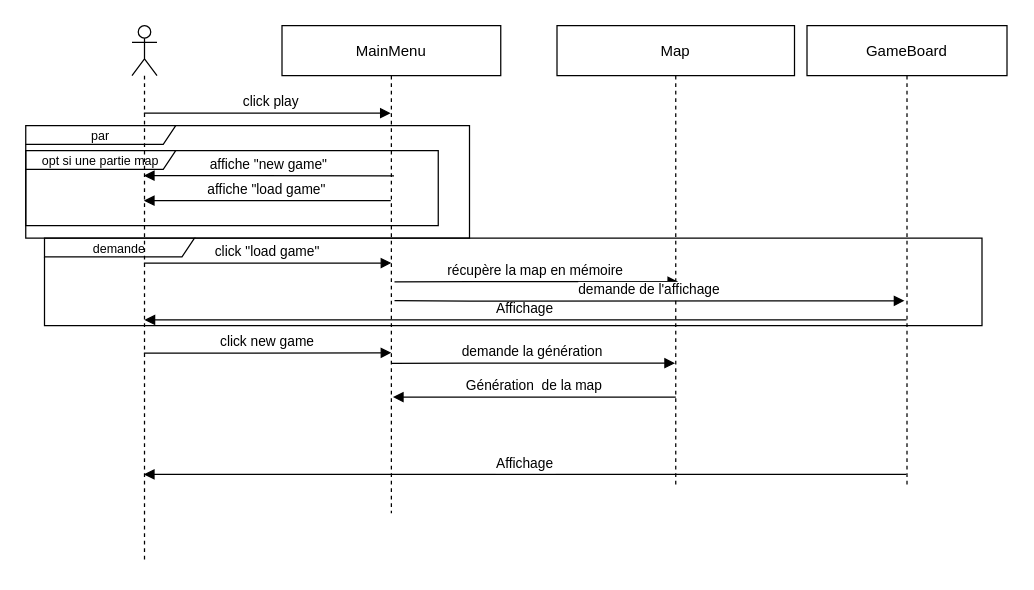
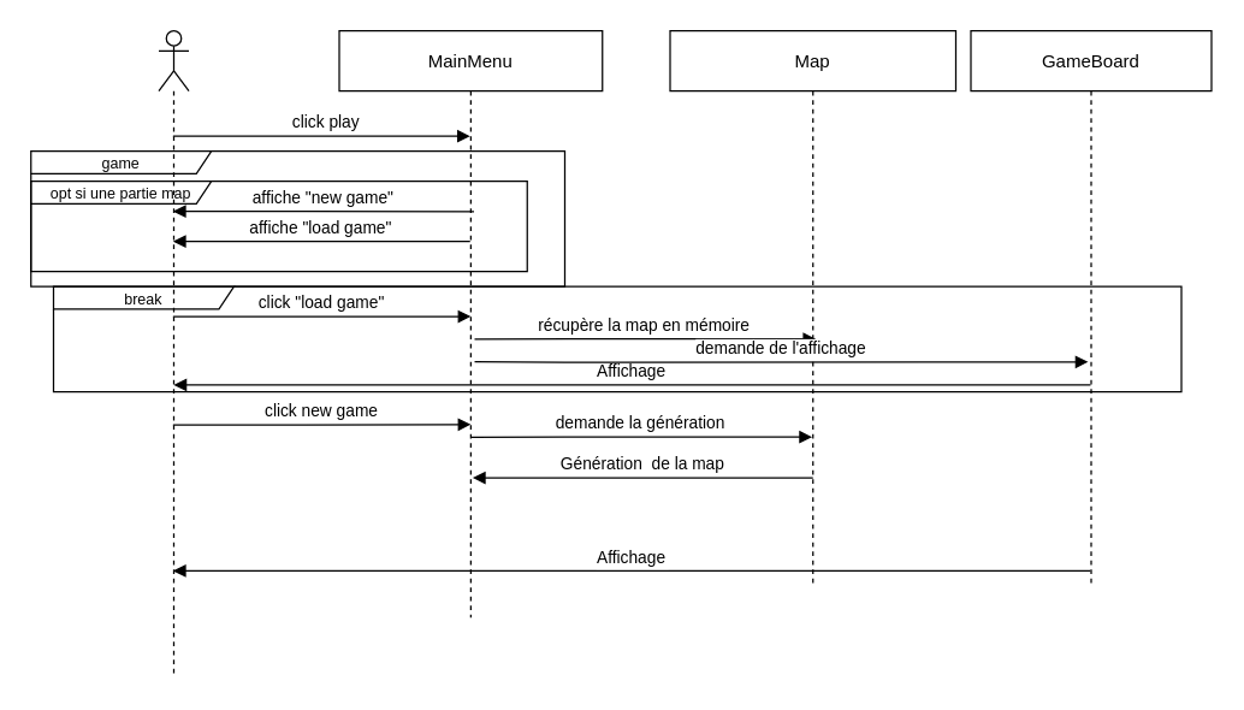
  <mxCell id="0" />
  <mxCell id="1" parent="0" />
  <mxCell id="2" value="MainMenu" style="shape=umlLifeline;perimeter=lifelinePerimeter;container=1;collapsible=0;recursiveResize=0;rounded=0;shadow=0;strokeWidth=1;" parent="1" vertex="1"><mxGeometry x="225" y="20" width="175" height="390" as="geometry" /></mxCell>
  <mxCell id="3" value="click play" style="verticalAlign=bottom;endArrow=block;shadow=0;strokeWidth=1;" parent="1" source="5" target="2" edge="1"><mxGeometry x="0.029" relative="1" as="geometry"><mxPoint x="120" y="100" as="sourcePoint" /><mxPoint x="290" y="100" as="targetPoint" /><Array as="points"><mxPoint x="135" y="90" /></Array><mxPoint as="offset" /></mxGeometry></mxCell>
  <mxCell id="4" value="affiche &quot;new game&quot;" style="verticalAlign=bottom;endArrow=block;shadow=0;strokeWidth=1;exitX=0.512;exitY=0.308;exitDx=0;exitDy=0;exitPerimeter=0;" parent="1" source="2" target="5" edge="1"><mxGeometry relative="1" as="geometry"><mxPoint x="290" y="140" as="sourcePoint" /><mxPoint x="125" y="140" as="targetPoint" /><Array as="points"><mxPoint x="155" y="140" /></Array></mxGeometry></mxCell>
  <mxCell id="5" value="" style="shape=umlLifeline;participant=umlActor;perimeter=lifelinePerimeter;whiteSpace=wrap;html=1;container=1;collapsible=0;recursiveResize=0;verticalAlign=top;spacingTop=36;outlineConnect=0;" vertex="1" parent="1"><mxGeometry x="105" y="20" width="20" height="430" as="geometry" /></mxCell>
  <mxCell id="6" value="click new game" style="verticalAlign=bottom;endArrow=block;shadow=0;strokeWidth=1;entryX=0.5;entryY=0.671;entryDx=0;entryDy=0;entryPerimeter=0;" edge="1" parent="1" source="5" target="2"><mxGeometry relative="1" as="geometry"><mxPoint x="114.999" y="230" as="sourcePoint" /><mxPoint x="295" y="230" as="targetPoint" /><Array as="points"><mxPoint x="185" y="282" /></Array></mxGeometry></mxCell>
  <mxCell id="7" value="affiche &quot;load game&quot;" style="verticalAlign=bottom;endArrow=block;shadow=0;strokeWidth=1;" edge="1" parent="1" source="2" target="5"><mxGeometry relative="1" as="geometry"><mxPoint x="295" y="170" as="sourcePoint" /><mxPoint x="145" y="170" as="targetPoint" /><Array as="points"><mxPoint x="195" y="160" /></Array></mxGeometry></mxCell>
- <mxCell id="8" value="&lt;font style=&quot;font-size: 10px&quot;&gt;par&lt;/font&gt;" style="shape=umlFrame;whiteSpace=wrap;html=1;fillColor=none;width=120;height=15;" vertex="1" parent="1"><mxGeometry x="20" y="100" width="355" height="90" as="geometry" /></mxCell>
+ <mxCell id="8" value="&lt;font style=&quot;font-size: 10px&quot;&gt;game&lt;/font&gt;" style="shape=umlFrame;whiteSpace=wrap;html=1;fillColor=none;width=120;height=15;" vertex="1" parent="1"><mxGeometry x="20" y="100" width="355" height="90" as="geometry" /></mxCell>
  <mxCell id="9" value="Map" style="shape=umlLifeline;perimeter=lifelinePerimeter;container=1;collapsible=0;recursiveResize=0;rounded=0;shadow=0;strokeWidth=1;" vertex="1" parent="1"><mxGeometry x="445" y="20" width="190" height="370" as="geometry" /></mxCell>
  <mxCell id="10" value="demande la génération" style="verticalAlign=bottom;endArrow=block;shadow=0;strokeWidth=1;exitX=0.5;exitY=0.693;exitDx=0;exitDy=0;exitPerimeter=0;entryX=0.497;entryY=0.73;entryDx=0;entryDy=0;entryPerimeter=0;" edge="1" parent="1" source="2" target="9"><mxGeometry relative="1" as="geometry"><mxPoint x="325" y="250" as="sourcePoint" /><mxPoint x="492.92" y="250.3" as="targetPoint" /><Array as="points"><mxPoint x="385" y="290" /><mxPoint x="435" y="290" /></Array></mxGeometry></mxCell>
  <mxCell id="11" value="GameBoard" style="shape=umlLifeline;perimeter=lifelinePerimeter;container=1;collapsible=0;recursiveResize=0;rounded=0;shadow=0;strokeWidth=1;" vertex="1" parent="1"><mxGeometry x="645" y="20" width="160" height="370" as="geometry" /></mxCell>
  <mxCell id="12" value="&lt;font style=&quot;font-size: 10px&quot;&gt;opt si une partie map&lt;/font&gt;" style="shape=umlFrame;whiteSpace=wrap;html=1;fillColor=none;width=120;height=15;" vertex="1" parent="1"><mxGeometry x="20" y="120" width="330" height="60" as="geometry" /></mxCell>
- <mxCell id="13" value="&lt;font style=&quot;font-size: 10px&quot;&gt;demande&lt;/font&gt;" style="shape=umlFrame;whiteSpace=wrap;html=1;fillColor=none;width=120;height=15;" vertex="1" parent="1"><mxGeometry x="35" y="190" width="750" height="70" as="geometry" /></mxCell>
+ <mxCell id="13" value="&lt;font style=&quot;font-size: 10px&quot;&gt;break&lt;/font&gt;" style="shape=umlFrame;whiteSpace=wrap;html=1;fillColor=none;width=120;height=15;" vertex="1" parent="1"><mxGeometry x="35" y="190" width="750" height="70" as="geometry" /></mxCell>
  <mxCell id="14" value="Affichage" style="verticalAlign=bottom;endArrow=block;shadow=0;strokeWidth=1;exitX=0.497;exitY=0.97;exitDx=0;exitDy=0;exitPerimeter=0;" edge="1" parent="1" source="11" target="5"><mxGeometry relative="1" as="geometry"><mxPoint x="725" y="350" as="sourcePoint" /><mxPoint x="554.997" y="340" as="targetPoint" /><Array as="points"><mxPoint x="545" y="379" /><mxPoint x="445" y="379" /></Array></mxGeometry></mxCell>
  <mxCell id="15" value="Génération  de la map" style="verticalAlign=bottom;endArrow=block;shadow=0;strokeWidth=1;exitX=0.5;exitY=0.803;exitDx=0;exitDy=0;exitPerimeter=0;entryX=0.507;entryY=0.762;entryDx=0;entryDy=0;entryPerimeter=0;" edge="1" parent="1" source="9" target="2"><mxGeometry x="-0.0" relative="1" as="geometry"><mxPoint x="525.07" y="280" as="sourcePoint" /><mxPoint x="384.999" y="280" as="targetPoint" /><mxPoint as="offset" /></mxGeometry></mxCell>
  <mxCell id="16" value="click &quot;load game&quot;" style="verticalAlign=bottom;endArrow=block;shadow=0;strokeWidth=1;entryX=0.5;entryY=0.487;entryDx=0;entryDy=0;entryPerimeter=0;" edge="1" parent="1" source="5" target="2"><mxGeometry relative="1" as="geometry"><mxPoint x="114.999" y="240.31" as="sourcePoint" /><mxPoint x="312.57" y="240" as="targetPoint" /><Array as="points"><mxPoint x="185" y="210" /></Array></mxGeometry></mxCell>
  <mxCell id="17" value="récupère la map en mémoire" style="verticalAlign=bottom;endArrow=block;shadow=0;strokeWidth=1;exitX=0.5;exitY=0.693;exitDx=0;exitDy=0;exitPerimeter=0;entryX=0.497;entryY=0.73;entryDx=0;entryDy=0;entryPerimeter=0;" edge="1" parent="1"><mxGeometry relative="1" as="geometry"><mxPoint x="315" y="224.98" as="sourcePoint" /><mxPoint x="541.93" y="224.81" as="targetPoint" /><Array as="points"><mxPoint x="387.5" y="224.71" /><mxPoint x="437.5" y="224.71" /></Array></mxGeometry></mxCell>
  <mxCell id="18" value="Affichage" style="verticalAlign=bottom;endArrow=block;shadow=0;strokeWidth=1;exitX=0.497;exitY=0.97;exitDx=0;exitDy=0;exitPerimeter=0;" edge="1" parent="1"><mxGeometry relative="1" as="geometry"><mxPoint x="724.59" y="255.31" as="sourcePoint" /><mxPoint x="114.999" y="255.41" as="targetPoint" /><Array as="points"><mxPoint x="545.07" y="255.41" /><mxPoint x="445.07" y="255.41" /></Array></mxGeometry></mxCell>
  <mxCell id="19" value="demande de l'affichage" style="verticalAlign=bottom;endArrow=block;shadow=0;strokeWidth=1;entryX=0.487;entryY=0.929;entryDx=0;entryDy=0;entryPerimeter=0;exitX=0.514;exitY=0.881;exitDx=0;exitDy=0;exitPerimeter=0;" edge="1" parent="1"><mxGeometry relative="1" as="geometry"><mxPoint x="315.02" y="240" as="sourcePoint" /><mxPoint x="722.99" y="240.14" as="targetPoint" /><Array as="points"><mxPoint x="385.07" y="240.41" /></Array></mxGeometry></mxCell>
